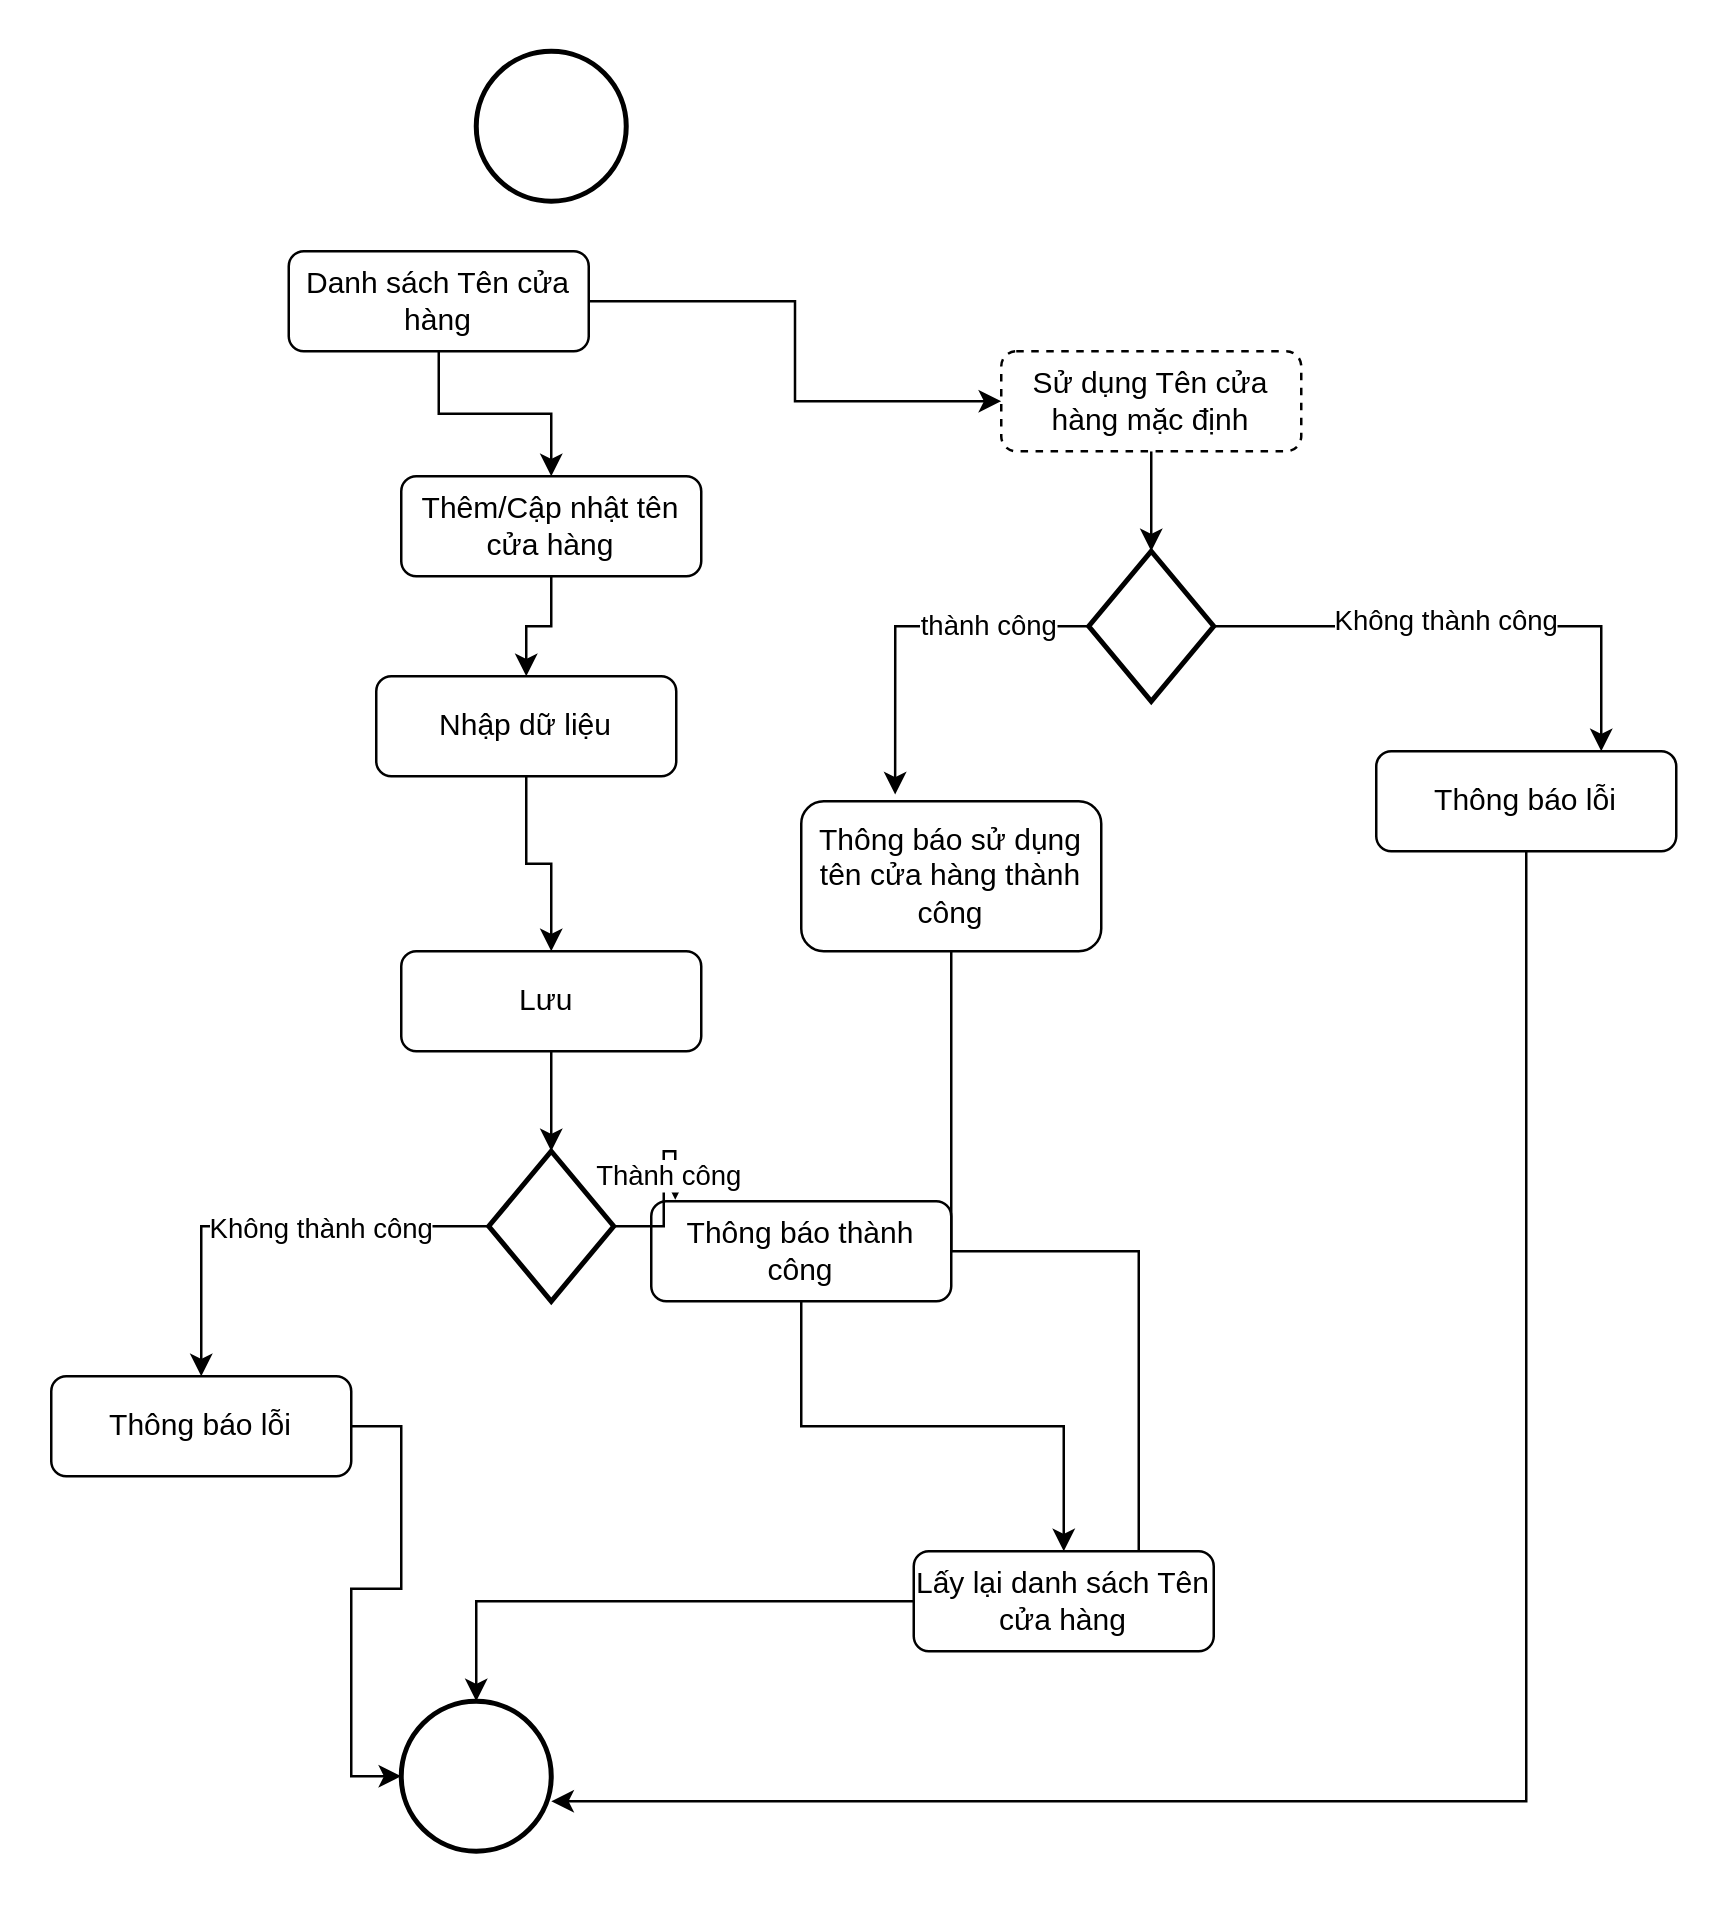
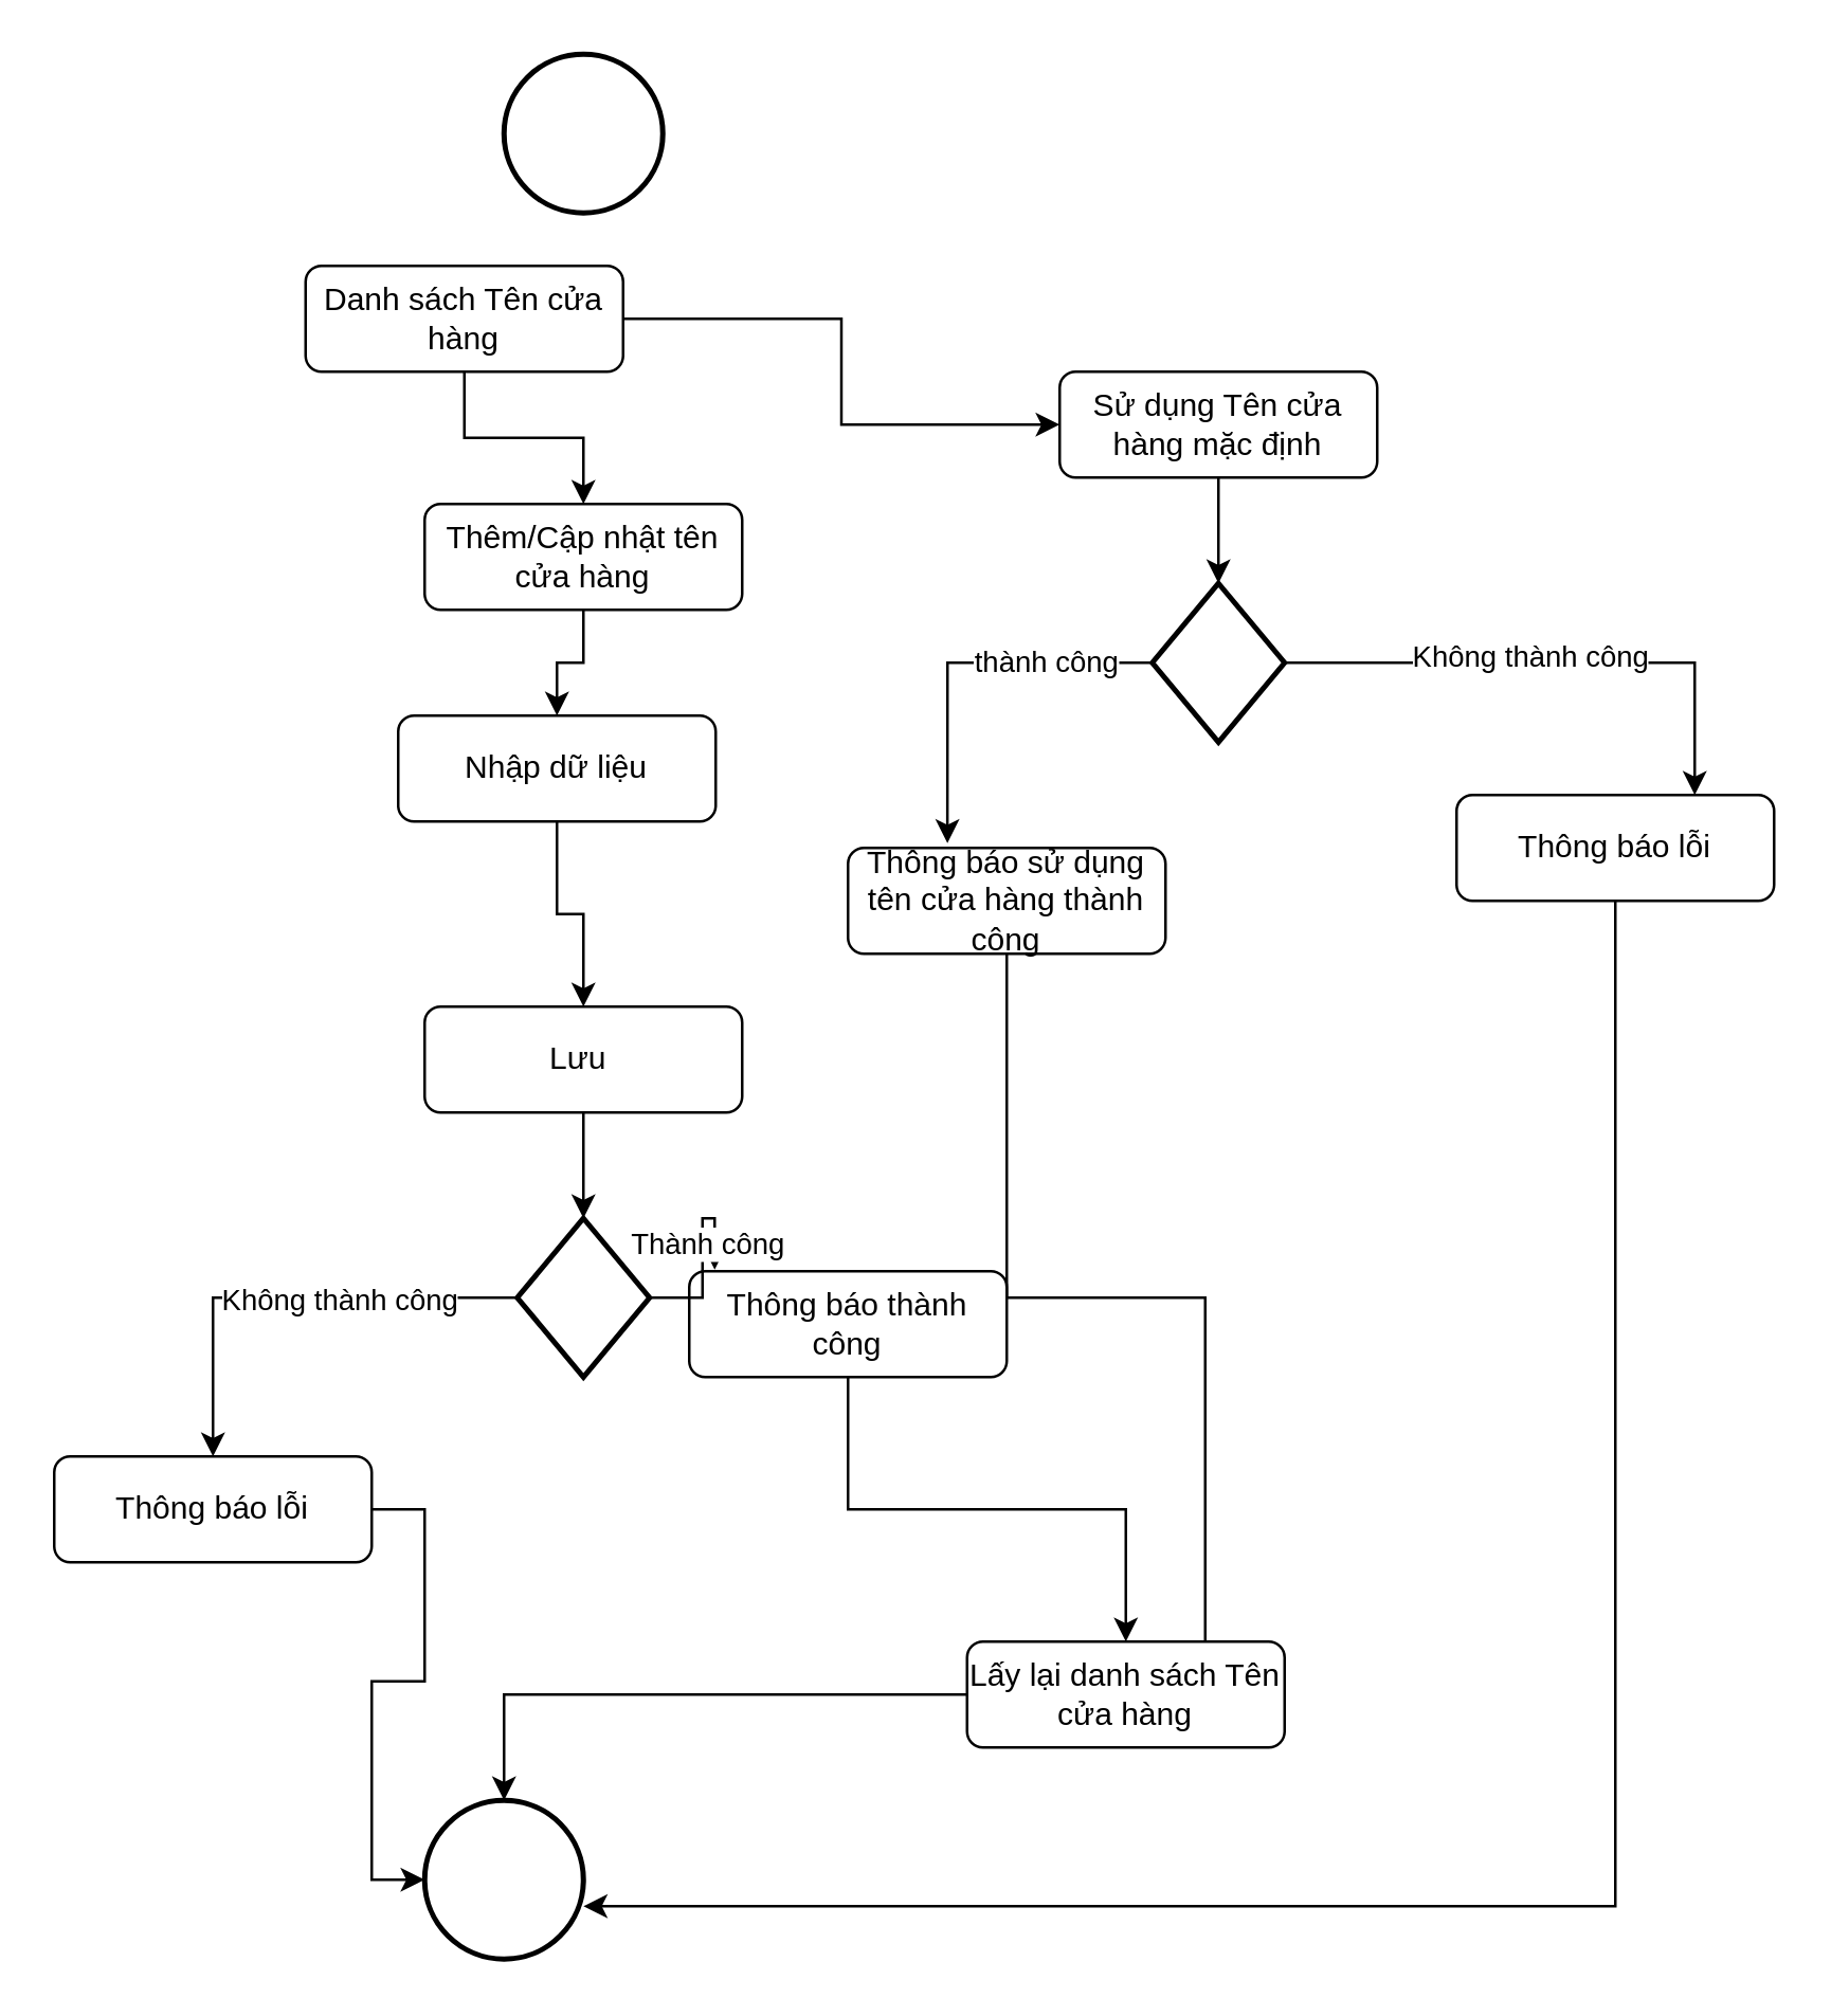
  <mxCell id="0" />
  <mxCell id="1" parent="0" />
  <mxCell id="2" value="" style="strokeWidth=2;html=1;shape=mxgraph.flowchart.start_2;whiteSpace=wrap;" vertex="1" parent="1"><mxGeometry x="190" y="20" width="60" height="60" as="geometry" /></mxCell>
  <mxCell id="3" style="edgeStyle=orthogonalEdgeStyle;rounded=0;orthogonalLoop=1;jettySize=auto;html=1;entryX=0.5;entryY=0;entryDx=0;entryDy=0;" edge="1" parent="1" source="5" target="7"><mxGeometry relative="1" as="geometry" /></mxCell>
  <mxCell id="4" style="edgeStyle=orthogonalEdgeStyle;rounded=0;orthogonalLoop=1;jettySize=auto;html=1;" edge="1" parent="1" source="5" target="25"><mxGeometry relative="1" as="geometry" /></mxCell>
  <mxCell id="5" value="Danh sách Tên cửa hàng" style="rounded=1;whiteSpace=wrap;html=1;" vertex="1" parent="1"><mxGeometry x="115" y="100" width="120" height="40" as="geometry" /></mxCell>
  <mxCell id="6" value="" style="edgeStyle=orthogonalEdgeStyle;rounded=0;orthogonalLoop=1;jettySize=auto;html=1;" edge="1" parent="1" source="7" target="9"><mxGeometry relative="1" as="geometry" /></mxCell>
  <mxCell id="7" value="Thêm/Cập nhật tên cửa hàng" style="rounded=1;whiteSpace=wrap;html=1;" vertex="1" parent="1"><mxGeometry x="160" y="190" width="120" height="40" as="geometry" /></mxCell>
  <mxCell id="8" value="" style="edgeStyle=orthogonalEdgeStyle;rounded=0;orthogonalLoop=1;jettySize=auto;html=1;" edge="1" parent="1" source="9" target="11"><mxGeometry relative="1" as="geometry" /></mxCell>
  <mxCell id="9" value="Nhập dữ liệu" style="rounded=1;whiteSpace=wrap;html=1;" vertex="1" parent="1"><mxGeometry x="150" y="270" width="120" height="40" as="geometry" /></mxCell>
  <mxCell id="10" value="" style="edgeStyle=orthogonalEdgeStyle;rounded=0;orthogonalLoop=1;jettySize=auto;html=1;" edge="1" parent="1" source="11" target="14"><mxGeometry relative="1" as="geometry" /></mxCell>
  <mxCell id="11" value="Lưu&amp;nbsp;" style="rounded=1;whiteSpace=wrap;html=1;" vertex="1" parent="1"><mxGeometry x="160" y="380" width="120" height="40" as="geometry" /></mxCell>
  <mxCell id="12" style="edgeStyle=orthogonalEdgeStyle;rounded=0;orthogonalLoop=1;jettySize=auto;html=1;entryX=0.5;entryY=0;entryDx=0;entryDy=0;" edge="1" parent="1" source="14" target="22"><mxGeometry relative="1" as="geometry" /></mxCell>
  <mxCell id="13" value="Không thành công" style="edgeLabel;html=1;align=center;verticalAlign=middle;resizable=0;points=[];" vertex="1" connectable="0" parent="12"><mxGeometry x="-0.221" relative="1" as="geometry"><mxPoint as="offset" /></mxGeometry></mxCell>
  <mxCell id="14" value="" style="strokeWidth=2;html=1;shape=mxgraph.flowchart.decision;whiteSpace=wrap;" vertex="1" parent="1"><mxGeometry x="195" y="460" width="50" height="60" as="geometry" /></mxCell>
  <mxCell id="15" value="" style="edgeStyle=orthogonalEdgeStyle;rounded=0;orthogonalLoop=1;jettySize=auto;html=1;" edge="1" parent="1" source="16" target="20"><mxGeometry relative="1" as="geometry" /></mxCell>
  <mxCell id="16" value="Thông báo thành công" style="rounded=1;whiteSpace=wrap;html=1;" vertex="1" parent="1"><mxGeometry x="260" y="480" width="120" height="40" as="geometry" /></mxCell>
  <mxCell id="17" style="edgeStyle=orthogonalEdgeStyle;rounded=0;orthogonalLoop=1;jettySize=auto;html=1;entryX=0.08;entryY=-0.015;entryDx=0;entryDy=0;entryPerimeter=0;" edge="1" parent="1" source="14" target="16"><mxGeometry relative="1" as="geometry" /></mxCell>
  <mxCell id="18" value="Thành công" style="edgeLabel;html=1;align=center;verticalAlign=middle;resizable=0;points=[];" vertex="1" connectable="0" parent="17"><mxGeometry x="0.111" y="-1" relative="1" as="geometry"><mxPoint as="offset" /></mxGeometry></mxCell>
  <mxCell id="19" style="edgeStyle=orthogonalEdgeStyle;rounded=0;orthogonalLoop=1;jettySize=auto;html=1;" edge="1" parent="1" source="20" target="21"><mxGeometry relative="1" as="geometry" /></mxCell>
  <mxCell id="20" value="Lấy lại danh sách Tên cửa hàng" style="rounded=1;whiteSpace=wrap;html=1;" vertex="1" parent="1"><mxGeometry x="365" y="620" width="120" height="40" as="geometry" /></mxCell>
  <mxCell id="21" value="" style="strokeWidth=2;html=1;shape=mxgraph.flowchart.start_2;whiteSpace=wrap;" vertex="1" parent="1"><mxGeometry x="160" y="680" width="60" height="60" as="geometry" /></mxCell>
  <mxCell id="22" value="Thông báo lỗi" style="rounded=1;whiteSpace=wrap;html=1;" vertex="1" parent="1"><mxGeometry x="20" y="550" width="120" height="40" as="geometry" /></mxCell>
  <mxCell id="23" style="edgeStyle=orthogonalEdgeStyle;rounded=0;orthogonalLoop=1;jettySize=auto;html=1;entryX=0;entryY=0.5;entryDx=0;entryDy=0;entryPerimeter=0;" edge="1" parent="1" source="22" target="21"><mxGeometry relative="1" as="geometry" /></mxCell>
  <mxCell id="24" value="" style="edgeStyle=orthogonalEdgeStyle;rounded=0;orthogonalLoop=1;jettySize=auto;html=1;" edge="1" parent="1" source="25" target="28"><mxGeometry relative="1" as="geometry" /></mxCell>
- <mxCell id="25" value="Sử dụng Tên cửa hàng mặc định" style="rounded=1;whiteSpace=wrap;html=1;dashed=1;" vertex="1" parent="1"><mxGeometry x="400" y="140" width="120" height="40" as="geometry" /></mxCell>
+ <mxCell id="25" value="Sử dụng Tên cửa hàng mặc định" style="rounded=1;whiteSpace=wrap;html=1;" vertex="1" parent="1"><mxGeometry x="400" y="140" width="120" height="40" as="geometry" /></mxCell>
  <mxCell id="26" style="edgeStyle=orthogonalEdgeStyle;rounded=0;orthogonalLoop=1;jettySize=auto;html=1;entryX=0.75;entryY=0;entryDx=0;entryDy=0;" edge="1" parent="1" source="28" target="33"><mxGeometry relative="1" as="geometry" /></mxCell>
  <mxCell id="27" value="Không thành công" style="edgeLabel;html=1;align=center;verticalAlign=middle;resizable=0;points=[];" vertex="1" connectable="0" parent="26"><mxGeometry x="-0.098" y="3" relative="1" as="geometry"><mxPoint as="offset" /></mxGeometry></mxCell>
  <mxCell id="28" value="" style="strokeWidth=2;html=1;shape=mxgraph.flowchart.decision;whiteSpace=wrap;" vertex="1" parent="1"><mxGeometry x="435" y="220" width="50" height="60" as="geometry" /></mxCell>
  <mxCell id="29" style="edgeStyle=orthogonalEdgeStyle;rounded=0;orthogonalLoop=1;jettySize=auto;html=1;entryX=0.75;entryY=0;entryDx=0;entryDy=0;endArrow=none;" edge="1" parent="1" source="30" target="20"><mxGeometry relative="1" as="geometry" /></mxCell>
- <mxCell id="30" value="Thông báo sử dụng tên cửa hàng thành công" style="rounded=1;whiteSpace=wrap;html=1;" vertex="1" parent="1"><mxGeometry x="320" y="320" width="120" height="60" as="geometry" /></mxCell>
+ <mxCell id="30" value="Thông báo sử dụng tên cửa hàng thành công" style="rounded=1;whiteSpace=wrap;html=1;" vertex="1" parent="1"><mxGeometry x="320" y="320" width="120" height="40" as="geometry" /></mxCell>
  <mxCell id="31" style="edgeStyle=orthogonalEdgeStyle;rounded=0;orthogonalLoop=1;jettySize=auto;html=1;entryX=0.313;entryY=-0.045;entryDx=0;entryDy=0;entryPerimeter=0;exitX=0;exitY=0.5;exitDx=0;exitDy=0;exitPerimeter=0;" edge="1" parent="1" source="28" target="30"><mxGeometry relative="1" as="geometry" /></mxCell>
  <mxCell id="32" value="thành công" style="edgeLabel;html=1;align=center;verticalAlign=middle;resizable=0;points=[];" vertex="1" connectable="0" parent="31"><mxGeometry x="-0.437" y="-1" relative="1" as="geometry"><mxPoint as="offset" /></mxGeometry></mxCell>
  <mxCell id="33" value="Thông báo lỗi" style="rounded=1;whiteSpace=wrap;html=1;" vertex="1" parent="1"><mxGeometry x="550" y="300" width="120" height="40" as="geometry" /></mxCell>
  <mxCell id="34" style="edgeStyle=orthogonalEdgeStyle;rounded=0;orthogonalLoop=1;jettySize=auto;html=1;" edge="1" parent="1" source="33" target="21"><mxGeometry relative="1" as="geometry"><mxPoint x="200" y="720" as="targetPoint" /><Array as="points"><mxPoint x="610" y="720" /></Array></mxGeometry></mxCell>
